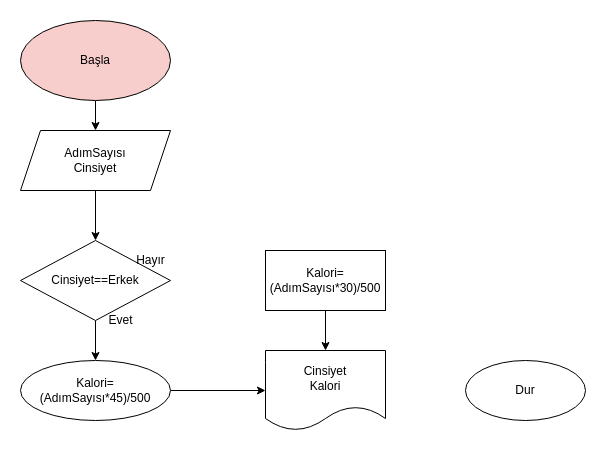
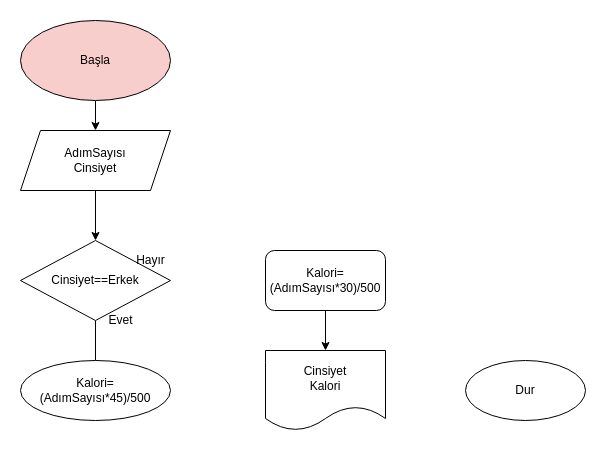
  <mxCell id="0" />
  <mxCell id="1" parent="0" />
  <mxCell id="2" value="" style="edgeStyle=orthogonalEdgeStyle;rounded=0;orthogonalLoop=1;jettySize=auto;html=1;" edge="1" parent="1" source="3" target="5"><mxGeometry relative="1" as="geometry" /></mxCell>
  <mxCell id="3" value="Başla" style="ellipse;whiteSpace=wrap;html=1;fillColor=#f8cecc;" vertex="1" parent="1"><mxGeometry x="20" width="150" height="80" as="geometry" y="20" /></mxCell>
  <mxCell id="4" value="" style="edgeStyle=orthogonalEdgeStyle;rounded=0;orthogonalLoop=1;jettySize=auto;html=1;" edge="1" parent="1" source="5" target="7"><mxGeometry relative="1" as="geometry" /></mxCell>
  <mxCell id="5" value="AdımSayısı&lt;br&gt;Cinsiyet" style="shape=parallelogram;perimeter=parallelogramPerimeter;whiteSpace=wrap;html=1;fixedSize=1;" vertex="1" parent="1"><mxGeometry x="20" y="130" width="150" height="60" as="geometry" /></mxCell>
- <mxCell id="6" value="" style="edgeStyle=orthogonalEdgeStyle;rounded=0;orthogonalLoop=1;jettySize=auto;html=1;" edge="1" parent="1" source="7" target="9"><mxGeometry relative="1" as="geometry" /></mxCell>
+ <mxCell id="6" value="" style="edgeStyle=orthogonalEdgeStyle;rounded=0;orthogonalLoop=1;jettySize=auto;html=1;endArrow=none;" edge="1" parent="1" source="7" target="9"><mxGeometry relative="1" as="geometry" /></mxCell>
  <mxCell id="7" value="Cinsiyet==Erkek" style="rhombus;whiteSpace=wrap;html=1;" vertex="1" parent="1"><mxGeometry x="20" y="240" width="150" height="80" as="geometry" /></mxCell>
- <mxCell id="8" value="" style="edgeStyle=orthogonalEdgeStyle;rounded=0;orthogonalLoop=1;jettySize=auto;html=1;" edge="1" parent="1" source="9" target="14"><mxGeometry relative="1" as="geometry" /></mxCell>
  <mxCell id="9" value="Kalori=(AdımSayısı*45)/500" style="ellipse;whiteSpace=wrap;html=1;" vertex="1" parent="1"><mxGeometry x="20" y="360" width="150" height="60" as="geometry" /></mxCell>
  <mxCell id="10" value="Evet" style="text;html=1;align=center;verticalAlign=middle;resizable=0;points=[];autosize=1;strokeColor=none;fillColor=none;" vertex="1" parent="1"><mxGeometry x="100" y="310" width="40" height="20" as="geometry" /></mxCell>
  <mxCell id="11" value="Hayır" style="text;html=1;align=center;verticalAlign=middle;resizable=0;points=[];autosize=1;strokeColor=none;fillColor=none;" vertex="1" parent="1"><mxGeometry x="130" y="250" width="40" height="20" as="geometry" /></mxCell>
  <mxCell id="12" value="" style="edgeStyle=orthogonalEdgeStyle;rounded=0;orthogonalLoop=1;jettySize=auto;html=1;" edge="1" parent="1" source="13" target="14"><mxGeometry relative="1" as="geometry" /></mxCell>
- <mxCell id="13" value="Kalori=(AdımSayısı*30)/500" style="whiteSpace=wrap;html=1;" vertex="1" parent="1"><mxGeometry x="265" y="250" width="120" height="60" as="geometry" /></mxCell>
+ <mxCell id="13" value="Kalori=(AdımSayısı*30)/500" style="whiteSpace=wrap;html=1;rounded=1;" vertex="1" parent="1"><mxGeometry x="265" y="250" width="120" height="60" as="geometry" /></mxCell>
  <mxCell id="14" value="Cinsiyet&lt;br&gt;Kalori" style="shape=document;whiteSpace=wrap;html=1;boundedLbl=1;" vertex="1" parent="1"><mxGeometry x="265" y="350" width="120" height="80" as="geometry" /></mxCell>
  <mxCell id="15" value="Dur" style="ellipse;whiteSpace=wrap;html=1;" vertex="1" parent="1"><mxGeometry x="465" y="360" width="120" height="60" as="geometry" /></mxCell>
